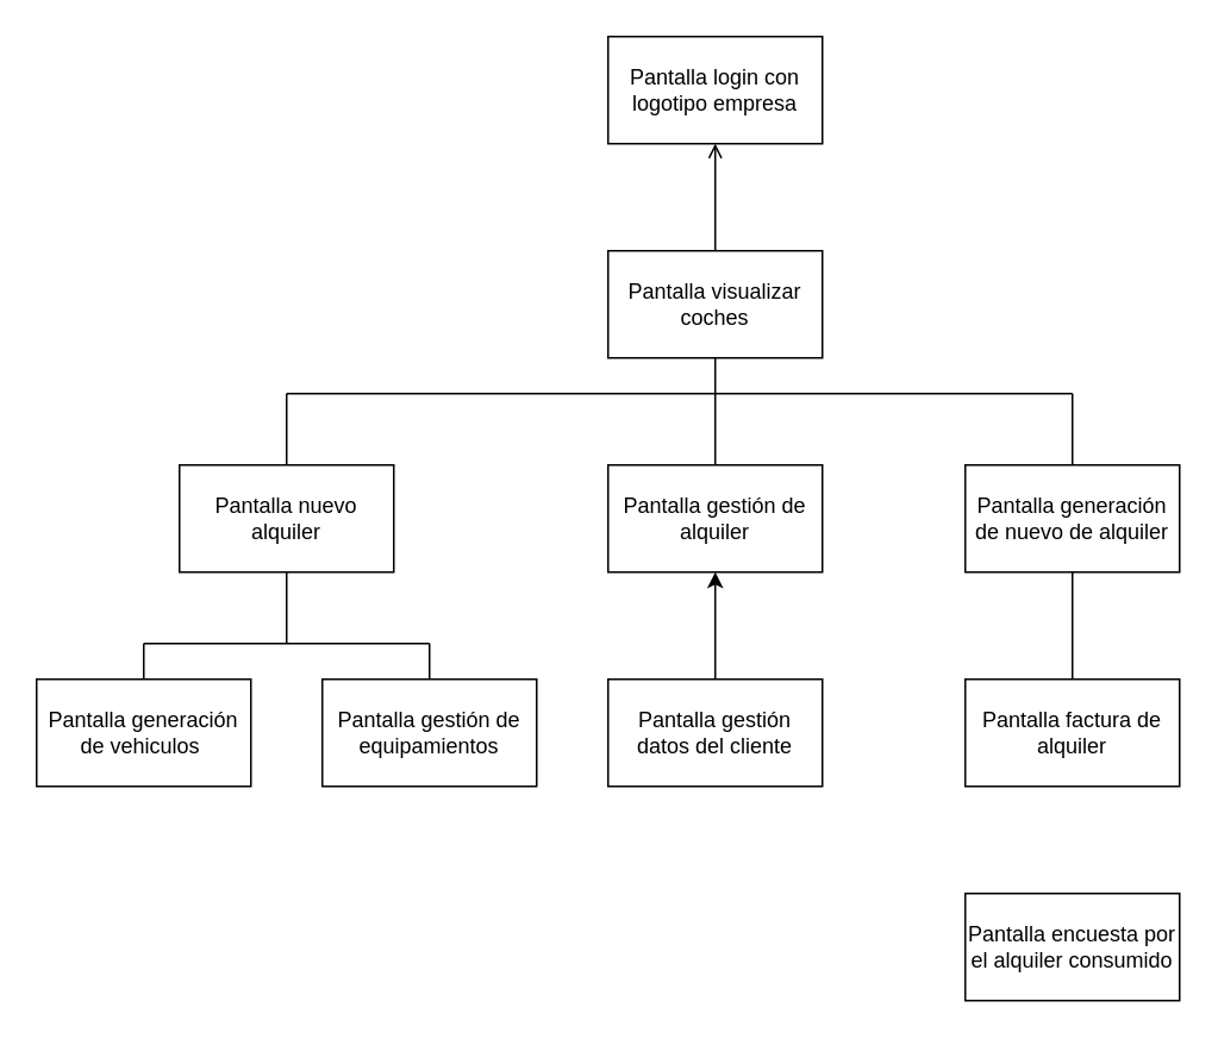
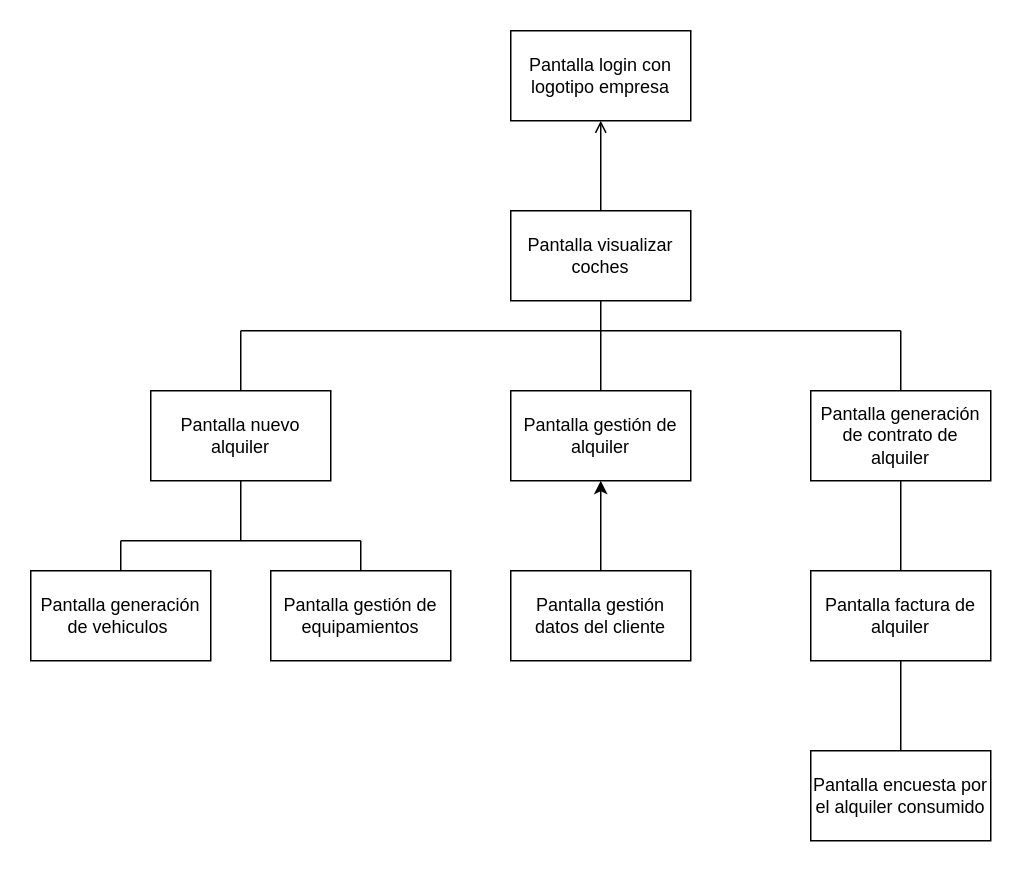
  <mxCell id="0" />
  <mxCell id="1" parent="0" />
  <mxCell id="2" value="Pantalla login con logotipo empresa" style="rounded=0;whiteSpace=wrap;html=1;" vertex="1" parent="1"><mxGeometry x="340" y="20" width="120" height="60" as="geometry" /></mxCell>
  <mxCell id="3" value="Pantalla visualizar coches" style="rounded=0;whiteSpace=wrap;html=1;" vertex="1" parent="1"><mxGeometry x="340" y="140" width="120" height="60" as="geometry" /></mxCell>
  <mxCell id="4" value="Pantalla nuevo alquiler" style="rounded=0;whiteSpace=wrap;html=1;" vertex="1" parent="1"><mxGeometry x="100" y="260" width="120" height="60" as="geometry" /></mxCell>
  <mxCell id="5" value="Pantalla generación de vehiculos&amp;nbsp;" style="rounded=0;whiteSpace=wrap;html=1;" vertex="1" parent="1"><mxGeometry x="20" y="380" width="120" height="60" as="geometry" /></mxCell>
  <mxCell id="6" value="Pantalla gestión de alquiler" style="rounded=0;whiteSpace=wrap;html=1;" vertex="1" parent="1"><mxGeometry x="340" y="260" width="120" height="60" as="geometry" /></mxCell>
  <mxCell id="7" value="Pantalla gestión de equipamientos" style="rounded=0;whiteSpace=wrap;html=1;" vertex="1" parent="1"><mxGeometry x="180" y="380" width="120" height="60" as="geometry" /></mxCell>
- <mxCell id="8" value="Pantalla generación de nuevo de alquiler" style="rounded=0;whiteSpace=wrap;html=1;" vertex="1" parent="1"><mxGeometry x="540" y="260" width="120" height="60" as="geometry" /></mxCell>
+ <mxCell id="8" value="Pantalla generación de contrato de alquiler" style="rounded=0;whiteSpace=wrap;html=1;" vertex="1" parent="1"><mxGeometry x="540" y="260" width="120" height="60" as="geometry" /></mxCell>
  <mxCell id="9" value="Pantalla factura de alquiler" style="rounded=0;whiteSpace=wrap;html=1;" vertex="1" parent="1"><mxGeometry x="540" y="380" width="120" height="60" as="geometry" /></mxCell>
  <mxCell id="10" value="Pantalla encuesta por el alquiler consumido" style="rounded=0;whiteSpace=wrap;html=1;" vertex="1" parent="1"><mxGeometry x="540" y="500" width="120" height="60" as="geometry" /></mxCell>
  <mxCell id="11" value="" style="endArrow=open;html=1;rounded=0;exitX=0.5;exitY=0;exitDx=0;exitDy=0;entryX=0.5;entryY=1;entryDx=0;entryDy=0;" edge="1" parent="1" source="3" target="2"><mxGeometry width="50" height="50" relative="1" as="geometry"><mxPoint x="490" y="120" as="sourcePoint" /><mxPoint x="540" y="70" as="targetPoint" /></mxGeometry></mxCell>
  <mxCell id="12" value="" style="endArrow=none;html=1;rounded=0;entryX=0.5;entryY=0;entryDx=0;entryDy=0;" edge="1" parent="1" target="6"><mxGeometry width="50" height="50" relative="1" as="geometry"><mxPoint x="400" y="220" as="sourcePoint" /><mxPoint x="680" y="150" as="targetPoint" /></mxGeometry></mxCell>
  <mxCell id="13" value="" style="endArrow=none;html=1;rounded=0;entryX=0.5;entryY=0;entryDx=0;entryDy=0;" edge="1" parent="1" target="8"><mxGeometry width="50" height="50" relative="1" as="geometry"><mxPoint x="600" y="220" as="sourcePoint" /><mxPoint x="680" y="150" as="targetPoint" /></mxGeometry></mxCell>
  <mxCell id="14" value="" style="endArrow=none;html=1;rounded=0;entryX=0.5;entryY=0;entryDx=0;entryDy=0;" edge="1" parent="1" target="4"><mxGeometry width="50" height="50" relative="1" as="geometry"><mxPoint x="160" y="220" as="sourcePoint" /><mxPoint x="660" y="130" as="targetPoint" /></mxGeometry></mxCell>
  <mxCell id="15" value="" style="endArrow=none;html=1;rounded=0;entryX=0.5;entryY=1;entryDx=0;entryDy=0;" edge="1" parent="1" target="3"><mxGeometry width="50" height="50" relative="1" as="geometry"><mxPoint x="400" y="220" as="sourcePoint" /><mxPoint x="660" y="130" as="targetPoint" /></mxGeometry></mxCell>
  <mxCell id="16" value="" style="endArrow=none;html=1;rounded=0;" edge="1" parent="1"><mxGeometry width="50" height="50" relative="1" as="geometry"><mxPoint x="160" y="220" as="sourcePoint" /><mxPoint x="600" y="220" as="targetPoint" /></mxGeometry></mxCell>
  <mxCell id="17" value="Pantalla gestión datos del cliente" style="rounded=0;whiteSpace=wrap;html=1;" vertex="1" parent="1"><mxGeometry x="340" y="380" width="120" height="60" as="geometry" /></mxCell>
  <mxCell id="18" value="" style="endArrow=none;html=1;rounded=0;entryX=0.5;entryY=1;entryDx=0;entryDy=0;exitX=0.5;exitY=0;exitDx=0;exitDy=0;" edge="1" parent="1" source="9" target="8"><mxGeometry width="50" height="50" relative="1" as="geometry"><mxPoint x="250" y="600" as="sourcePoint" /><mxPoint x="300" y="550" as="targetPoint" /></mxGeometry></mxCell>
  <mxCell id="19" value="" style="endArrow=classic;html=1;rounded=0;entryX=0.5;entryY=1;entryDx=0;entryDy=0;exitX=0.5;exitY=0;exitDx=0;exitDy=0;" edge="1" parent="1" source="17" target="6"><mxGeometry width="50" height="50" relative="1" as="geometry"><mxPoint x="190" y="600" as="sourcePoint" /><mxPoint x="240" y="550" as="targetPoint" /></mxGeometry></mxCell>
  <mxCell id="20" value="" style="endArrow=none;html=1;rounded=0;" edge="1" parent="1"><mxGeometry width="50" height="50" relative="1" as="geometry"><mxPoint x="80" y="360" as="sourcePoint" /><mxPoint x="240" y="360" as="targetPoint" /></mxGeometry></mxCell>
  <mxCell id="21" value="" style="endArrow=none;html=1;rounded=0;entryX=0.5;entryY=1;entryDx=0;entryDy=0;" edge="1" parent="1" target="4"><mxGeometry width="50" height="50" relative="1" as="geometry"><mxPoint x="160" y="360" as="sourcePoint" /><mxPoint x="120" y="620" as="targetPoint" /></mxGeometry></mxCell>
  <mxCell id="22" value="" style="endArrow=none;html=1;rounded=0;exitX=0.5;exitY=0;exitDx=0;exitDy=0;" edge="1" parent="1" source="5"><mxGeometry width="50" height="50" relative="1" as="geometry"><mxPoint x="130" y="620" as="sourcePoint" /><mxPoint x="80" y="360" as="targetPoint" /></mxGeometry></mxCell>
  <mxCell id="23" value="" style="endArrow=none;html=1;rounded=0;exitX=0.5;exitY=0;exitDx=0;exitDy=0;" edge="1" parent="1" source="7"><mxGeometry width="50" height="50" relative="1" as="geometry"><mxPoint x="150" y="670" as="sourcePoint" /><mxPoint x="240" y="360" as="targetPoint" /></mxGeometry></mxCell>
+ <mxCell id="24" value="" style="endArrow=none;html=1;rounded=0;entryX=0.5;entryY=1;entryDx=0;entryDy=0;" edge="1" parent="1" source="10" target="9"><mxGeometry width="50" height="50" relative="1" as="geometry"><mxPoint x="380" y="630" as="sourcePoint" /><mxPoint x="430" y="580" as="targetPoint" /></mxGeometry></mxCell>
